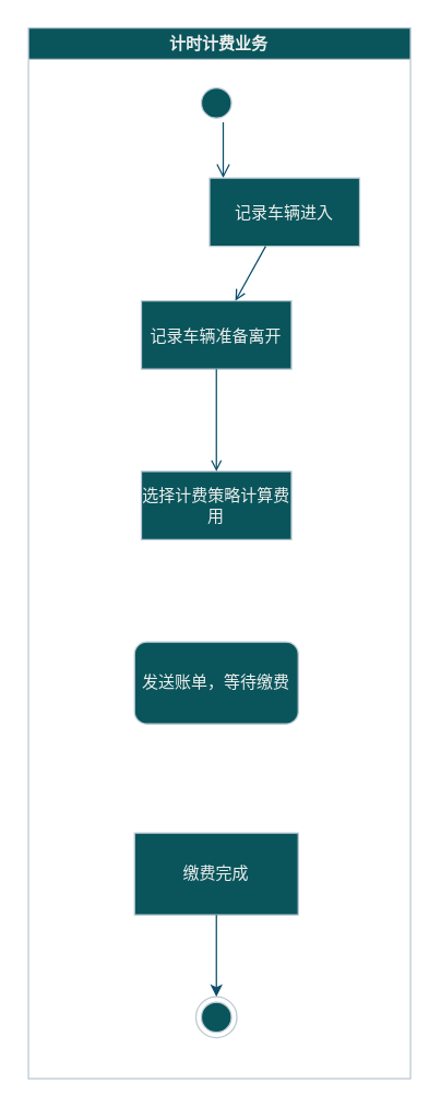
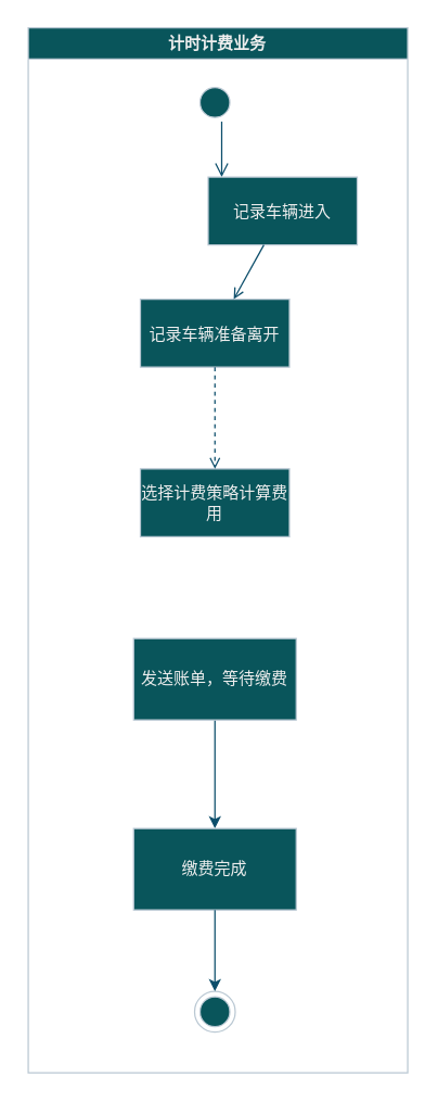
  <mxCell id="0" />
  <mxCell id="1" parent="0" />
  <mxCell id="2" value="计时计费业务" style="swimlane;whiteSpace=wrap;labelBackgroundColor=none;fillColor=#09555B;strokeColor=#BAC8D3;fontColor=#EEEEEE;" vertex="1" parent="1"><mxGeometry x="20.25" y="20" width="280" height="770" as="geometry" /></mxCell>
  <mxCell id="3" value="" style="ellipse;shape=startState;fillColor=#09555B;strokeColor=#BAC8D3;labelBackgroundColor=none;fontColor=#EEEEEE;" vertex="1" parent="2"><mxGeometry x="122.75" y="40" width="30" height="30" as="geometry" /></mxCell>
  <mxCell id="4" value="" style="edgeStyle=elbowEdgeStyle;elbow=horizontal;verticalAlign=bottom;endArrow=open;endSize=8;strokeColor=#0B4D6A;endFill=1;rounded=0;labelBackgroundColor=none;fontColor=default;" edge="1" parent="2" source="3" target="5"><mxGeometry x="100" y="40" as="geometry"><mxPoint x="137.75" y="110" as="targetPoint" /></mxGeometry></mxCell>
  <mxCell id="5" value="记录车辆进入" style="labelBackgroundColor=none;fillColor=#09555B;strokeColor=#BAC8D3;fontColor=#EEEEEE;" vertex="1" parent="2"><mxGeometry x="132.75" y="110" width="110" height="50" as="geometry" /></mxCell>
  <mxCell id="6" value="记录车辆准备离开" style="labelBackgroundColor=none;fillColor=#09555B;strokeColor=#BAC8D3;fontColor=#EEEEEE;" vertex="1" parent="2"><mxGeometry x="82.75" y="200" width="110" height="50" as="geometry" /></mxCell>
  <mxCell id="7" value="" style="endArrow=open;strokeColor=#0B4D6A;endFill=1;rounded=0;labelBackgroundColor=none;fontColor=default;" edge="1" parent="2" source="5" target="6"><mxGeometry relative="1" as="geometry" /></mxCell>
  <mxCell id="8" value="选择计费策略计算费用" style="labelBackgroundColor=none;fillColor=#09555B;strokeColor=#BAC8D3;fontColor=#EEEEEE;whiteSpace=wrap;" vertex="1" parent="2"><mxGeometry x="82.75" y="325" width="110" height="50" as="geometry" /></mxCell>
- <mxCell id="9" value="" style="endArrow=open;strokeColor=#0B4D6A;endFill=1;rounded=0;labelBackgroundColor=none;fontColor=default;" edge="1" parent="2" source="6" target="8"><mxGeometry relative="1" as="geometry" /></mxCell>
- <mxCell id="11" value="发送账单，等待缴费" style="whiteSpace=wrap;html=1;fillColor=#09555B;strokeColor=#BAC8D3;fontColor=#EEEEEE;labelBackgroundColor=none;rounded=1;" vertex="1" parent="2"><mxGeometry x="77.75" y="450" width="120" height="60" as="geometry" /></mxCell>
+ <mxCell id="9" value="" style="endArrow=open;strokeColor=#0B4D6A;endFill=1;rounded=0;labelBackgroundColor=none;fontColor=default;dashed=1;" edge="1" parent="2" source="6" target="8"><mxGeometry relative="1" as="geometry" /></mxCell>
+ <mxCell id="10" value="" style="edgeStyle=orthogonalEdgeStyle;rounded=0;orthogonalLoop=1;jettySize=auto;html=1;strokeColor=#0B4D6A;" edge="1" parent="2" source="11" target="12"><mxGeometry relative="1" as="geometry" /></mxCell>
+ <mxCell id="11" value="发送账单，等待缴费" style="whiteSpace=wrap;html=1;fillColor=#09555B;strokeColor=#BAC8D3;fontColor=#EEEEEE;labelBackgroundColor=none;" vertex="1" parent="2"><mxGeometry x="77.75" y="450" width="120" height="60" as="geometry" /></mxCell>
  <mxCell id="12" value="缴费完成" style="whiteSpace=wrap;html=1;fillColor=#09555B;strokeColor=#BAC8D3;fontColor=#EEEEEE;labelBackgroundColor=none;" vertex="1" parent="2"><mxGeometry x="77.75" y="590" width="120" height="60" as="geometry" /></mxCell>
  <mxCell id="13" value="" style="ellipse;shape=endState;fillColor=#09555B;strokeColor=#BAC8D3;labelBackgroundColor=none;fontColor=#EEEEEE;" vertex="1" parent="2"><mxGeometry x="122.75" y="710" width="30" height="30" as="geometry" /></mxCell>
  <mxCell id="14" value="" style="endArrow=classic;html=1;rounded=0;strokeColor=#0B4D6A;exitX=0.5;exitY=1;exitDx=0;exitDy=0;entryX=0.5;entryY=0;entryDx=0;entryDy=0;" edge="1" parent="2" source="12" target="13"><mxGeometry width="50" height="50" relative="1" as="geometry"><mxPoint x="122.75" y="560" as="sourcePoint" /><mxPoint x="192.75" y="540" as="targetPoint" /></mxGeometry></mxCell>
